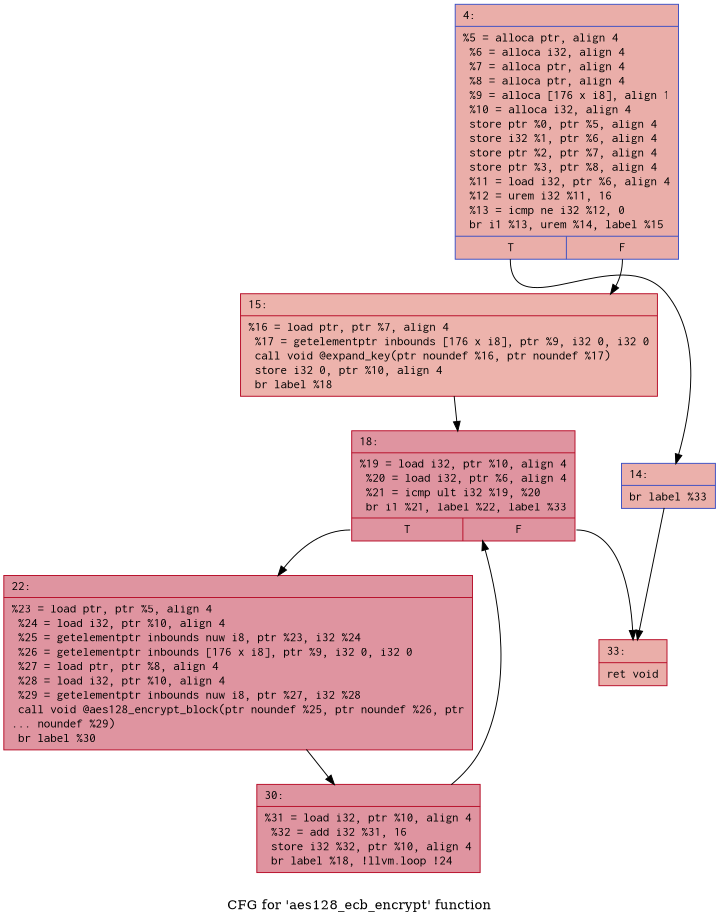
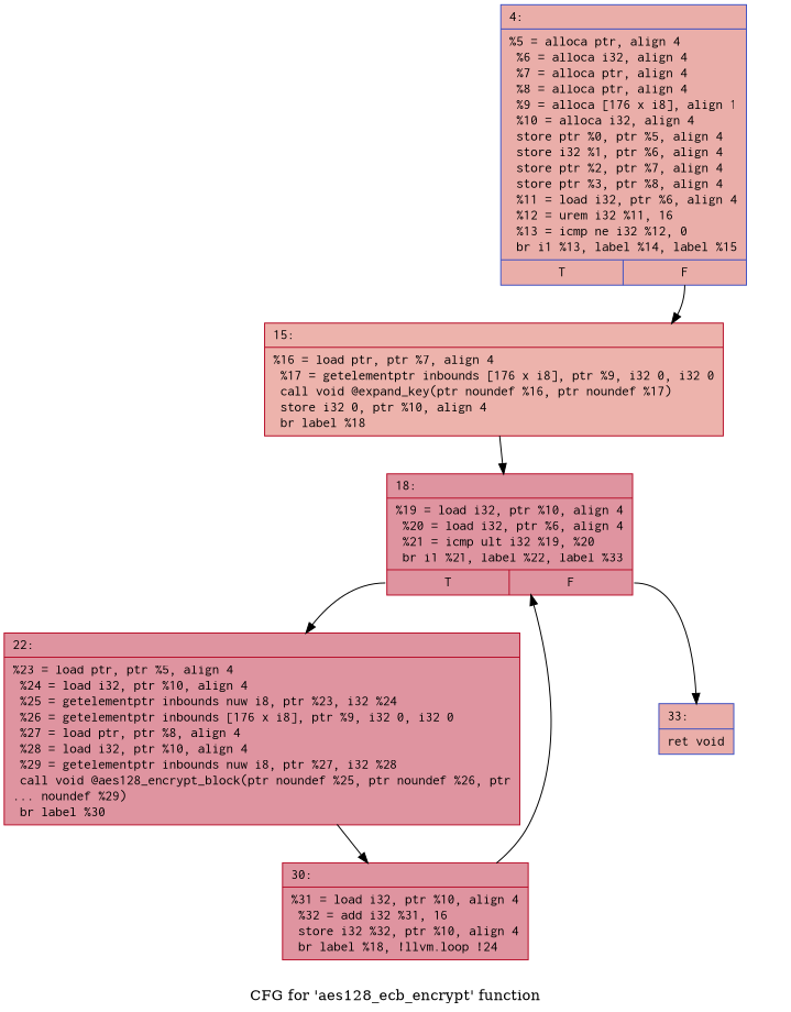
  digraph {
    label="CFG for 'aes128_ecb_encrypt' function"
    node [color="#b70d28ff" fillcolor="#b70d2870" fontname=Courier shape=record style=filled]
-   n1 [color="#3d50c3ff" fillcolor="#d0473d70" label="{4:\l|  %5 = alloca ptr, align 4\l  %6 = alloca i32, align 4\l  %7 = alloca ptr, align 4\l  %8 = alloca ptr, align 4\l  %9 = alloca [176 x i8], align 1\l  %10 = alloca i32, align 4\l  store ptr %0, ptr %5, align 4\l  store i32 %1, ptr %6, align 4\l  store ptr %2, ptr %7, align 4\l  store ptr %3, ptr %8, align 4\l  %11 = load i32, ptr %6, align 4\l  %12 = urem i32 %11, 16\l  %13 = icmp ne i32 %12, 0\l  br i1 %13, urem %14, label %15\l|{<s0>T|<s1>F}}"]
-   n2 [color="#3d50c3ff" fillcolor="#d24b4070" label="{14:\l|  br label %33\l}"]
+   n1 [color="#3d50c3ff" fillcolor="#d0473d70" label="{4:\l|  %5 = alloca ptr, align 4\l  %6 = alloca i32, align 4\l  %7 = alloca ptr, align 4\l  %8 = alloca ptr, align 4\l  %9 = alloca [176 x i8], align 1\l  %10 = alloca i32, align 4\l  store ptr %0, ptr %5, align 4\l  store i32 %1, ptr %6, align 4\l  store ptr %2, ptr %7, align 4\l  store ptr %3, ptr %8, align 4\l  %11 = load i32, ptr %6, align 4\l  %12 = urem i32 %11, 16\l  %13 = icmp ne i32 %12, 0\l  br i1 %13, label %14, label %15\l|{<s0>T|<s1>F}}"]
    n3 [fillcolor="#d6524470" label="{15:\l|  %16 = load ptr, ptr %7, align 4\l  %17 = getelementptr inbounds [176 x i8], ptr %9, i32 0, i32 0\l  call void @expand_key(ptr noundef %16, ptr noundef %17)\l  store i32 0, ptr %10, align 4\l  br label %18\l}"]
-   n4 [fillcolor="#d0473d70" label="{33:\l|  ret void\l}"]
+   n4 [color="#3d50c3ff" fillcolor="#d0473d70" label="{33:\l|  ret void\l}"]
    n5 [label="{18:\l|  %19 = load i32, ptr %10, align 4\l  %20 = load i32, ptr %6, align 4\l  %21 = icmp ult i32 %19, %20\l  br i1 %21, label %22, label %33\l|{<s0>T|<s1>F}}"]
    n6 [label="{22:\l|  %23 = load ptr, ptr %5, align 4\l  %24 = load i32, ptr %10, align 4\l  %25 = getelementptr inbounds nuw i8, ptr %23, i32 %24\l  %26 = getelementptr inbounds [176 x i8], ptr %9, i32 0, i32 0\l  %27 = load ptr, ptr %8, align 4\l  %28 = load i32, ptr %10, align 4\l  %29 = getelementptr inbounds nuw i8, ptr %27, i32 %28\l  call void @aes128_encrypt_block(ptr noundef %25, ptr noundef %26, ptr\l... noundef %29)\l  br label %30\l}"]
    n7 [label="{30:\l|  %31 = load i32, ptr %10, align 4\l  %32 = add i32 %31, 16\l  store i32 %32, ptr %10, align 4\l  br label %18, !llvm.loop !24\l}"]
-   n1 -> n2 [tailport=s0]
    n1 -> n3 [tailport=s1]
-   n2 -> n4
    n3 -> n5
    n5 -> n4 [tailport=s1]
    n5 -> n6 [tailport=s0]
    n6 -> n7
    n7 -> n5
  }
